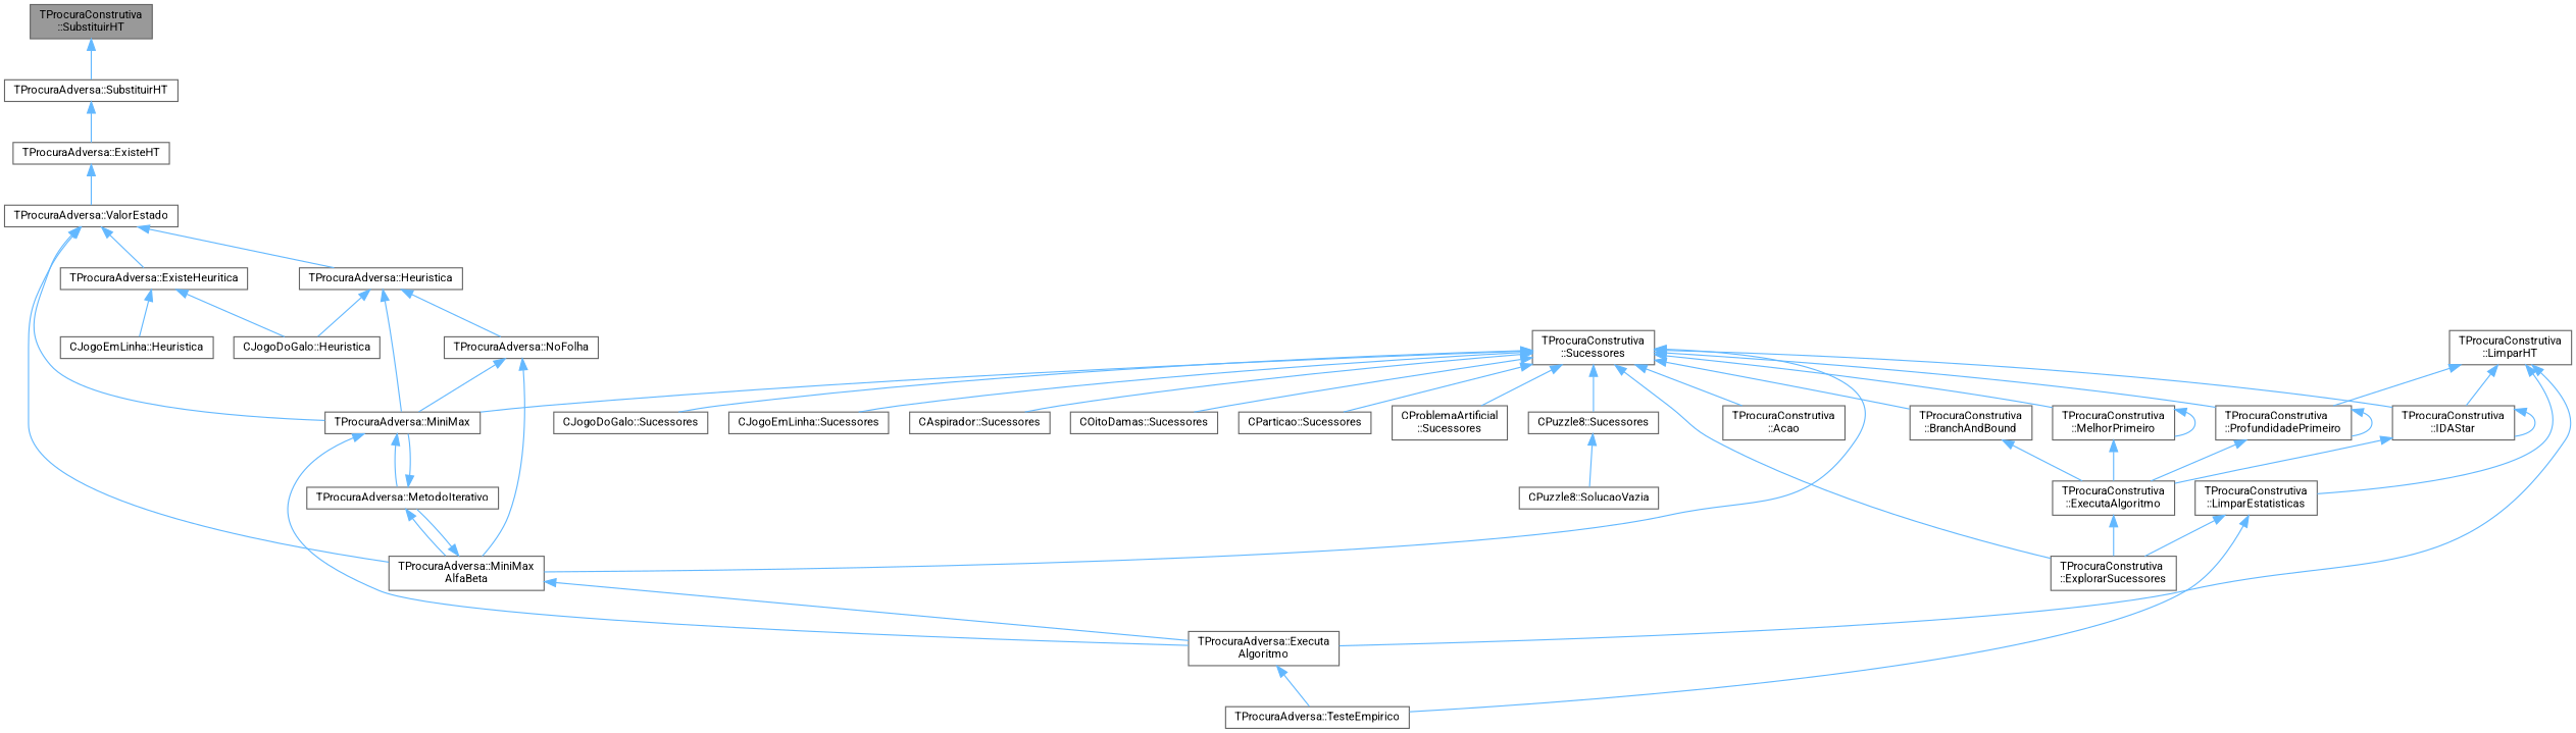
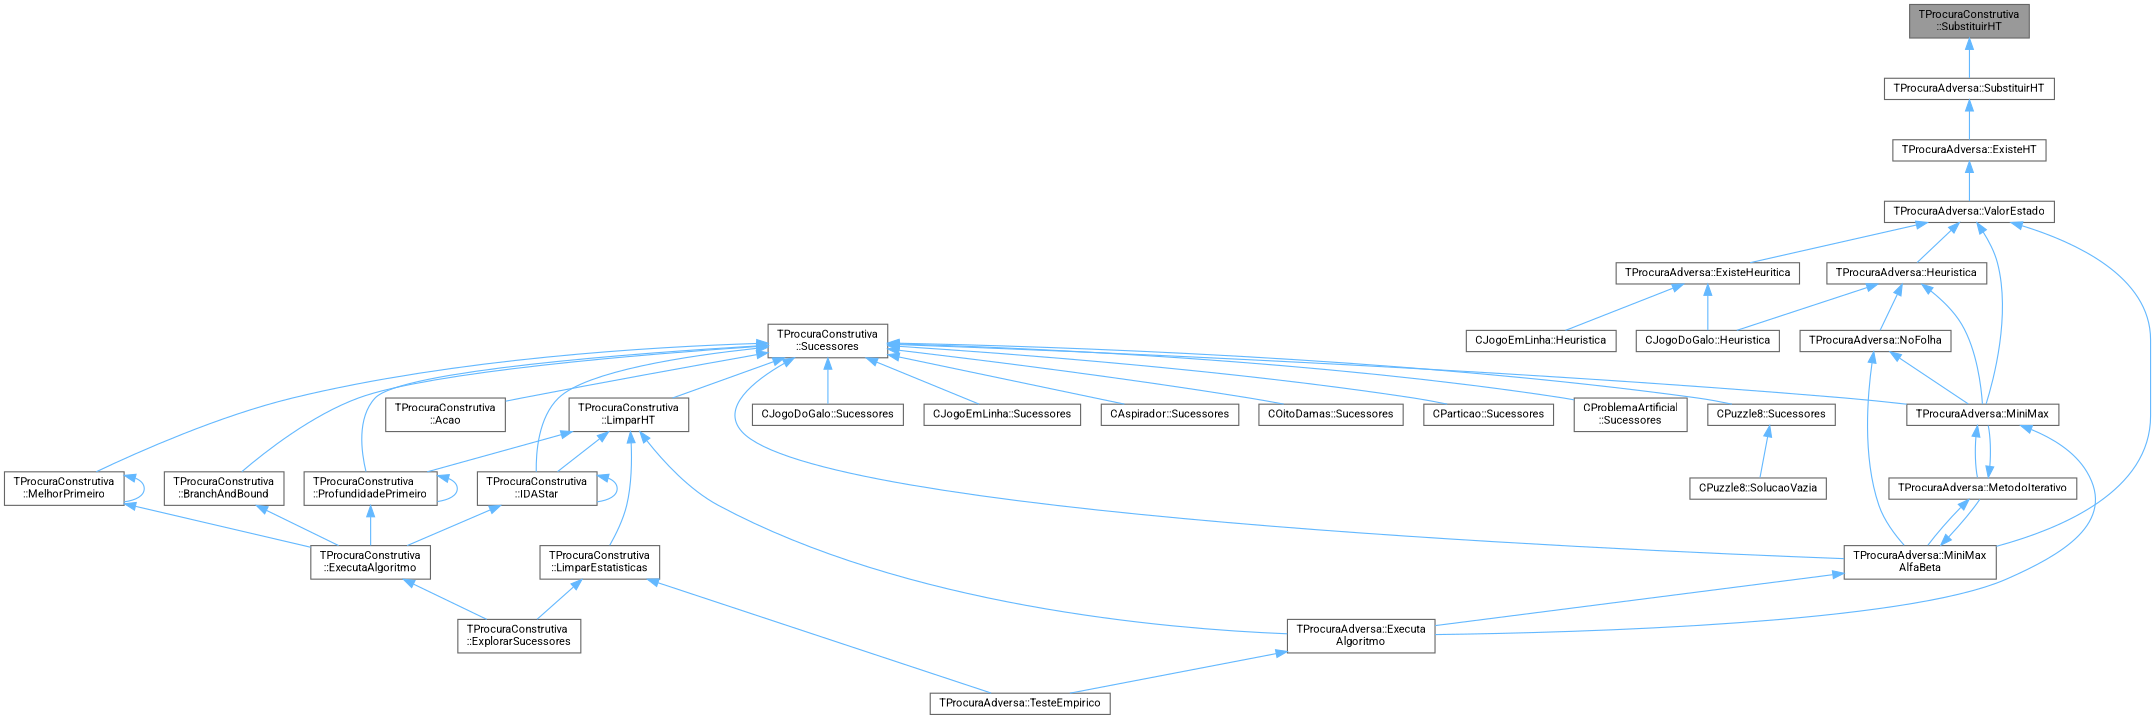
  digraph {
    fontname=Roboto
    rankdir=TB
    node [color=grey40 fillcolor=white fontname=Roboto fontsize=10 shape=box style=filled]
    edge [color=steelblue1 dir=back fontname=Roboto fontsize=10 labelfontname=Helvetica labelfontsize=10 style=solid]
    n1 [color=gray40 fillcolor=grey60 fontcolor=black height=0.2 label="TProcuraConstrutiva\l::SubstituirHT" width=0.4]
    n2 [height=0.2 label="TProcuraAdversa::SubstituirHT" width=0.4]
    n3 [height=0.2 label="TProcuraAdversa::ExisteHT" width=0.4]
    n4 [height=0.2 label="TProcuraConstrutiva\l::LimparHT" width=0.4]
    n5 [height=0.2 label="TProcuraAdversa::Executa\lAlgoritmo" width=0.4]
    n6 [height=0.2 label="TProcuraConstrutiva\l::IDAStar" width=0.4]
    n7 [height=0.2 label="TProcuraConstrutiva\l::LimparEstatisticas" width=0.4]
    n8 [height=0.2 label="TProcuraConstrutiva\l::ProfundidadePrimeiro" width=0.4]
    n9 [height=0.2 label="TProcuraConstrutiva\l::Sucessores" width=0.4]
    n10 [height=0.2 label="TProcuraConstrutiva\l::ExplorarSucessores" width=0.4]
    n11 [height=0.2 label="TProcuraConstrutiva\l::Acao" width=0.4]
    n12 [height=0.2 label="TProcuraConstrutiva\l::BranchAndBound" width=0.4]
    n13 [height=0.2 label="TProcuraConstrutiva\l::MelhorPrimeiro" width=0.4]
    n14 [height=0.2 label="TProcuraAdversa::MiniMax" width=0.4]
    n15 [height=0.2 label="TProcuraAdversa::MiniMax\lAlfaBeta" width=0.4]
    n16 [height=0.2 label="CJogoDoGalo::Sucessores" width=0.4]
    n17 [height=0.2 label="CJogoEmLinha::Sucessores" width=0.4]
    n18 [height=0.2 label="CAspirador::Sucessores" width=0.4]
    n19 [height=0.2 label="COitoDamas::Sucessores" width=0.4]
    n20 [height=0.2 label="CParticao::Sucessores" width=0.4]
    n21 [height=0.2 label="CProblemaArtificial\l::Sucessores" width=0.4]
    n22 [height=0.2 label="CPuzzle8::Sucessores" width=0.4]
    n23 [height=0.2 label="TProcuraAdversa::TesteEmpirico" width=0.4]
    n24 [height=0.2 label="TProcuraConstrutiva\l::ExecutaAlgoritmo" width=0.4]
    n25 [height=0.2 label="TProcuraAdversa::MetodoIterativo" width=0.4]
    n26 [height=0.2 label="CPuzzle8::SolucaoVazia" width=0.4]
    n27 [height=0.2 label="TProcuraAdversa::ValorEstado" width=0.4]
    n28 [height=0.2 label="TProcuraAdversa::ExisteHeuritica" width=0.4]
    n29 [height=0.2 label="TProcuraAdversa::Heuristica" width=0.4]
    n30 [height=0.2 label="CJogoDoGalo::Heuristica" width=0.4]
    n31 [height=0.2 label="CJogoEmLinha::Heuristica" width=0.4]
    n32 [height=0.2 label="TProcuraAdversa::NoFolha" width=0.4]
    n1 -> n2
    n2 -> n3
    n3 -> n27
    n4 -> n5
    n4 -> n6
    n4 -> n7
    n4 -> n8
    n5 -> n23
    n6 -> n6
    n6 -> n24
    n7 -> n10
    n7 -> n23
    n8 -> n8
    n8 -> n24
    n9 -> n6
    n9 -> n8
-   n9 -> n10
+   n9 -> n4
    n9 -> n11
    n9 -> n12
    n9 -> n13
    n9 -> n14
    n9 -> n15
    n9 -> n16
    n9 -> n17
    n9 -> n18
    n9 -> n19
    n9 -> n20
    n9 -> n21
    n9 -> n22
    n12 -> n24
    n13 -> n13
    n13 -> n24
    n14 -> n5
    n14 -> n25
    n15 -> n5
    n15 -> n25
    n22 -> n26
    n24 -> n10
    n25 -> n14
    n25 -> n15
    n27 -> n14
    n27 -> n15
    n27 -> n28
    n27 -> n29
    n28 -> n30
    n28 -> n31
    n29 -> n14
    n29 -> n30
    n29 -> n32
    n32 -> n14
    n32 -> n15
  }
